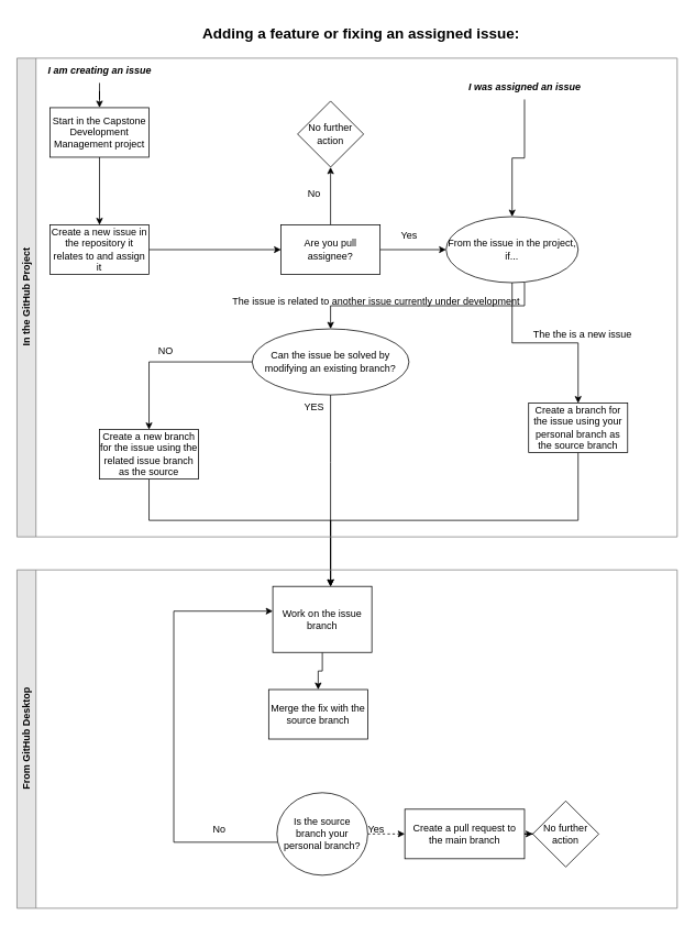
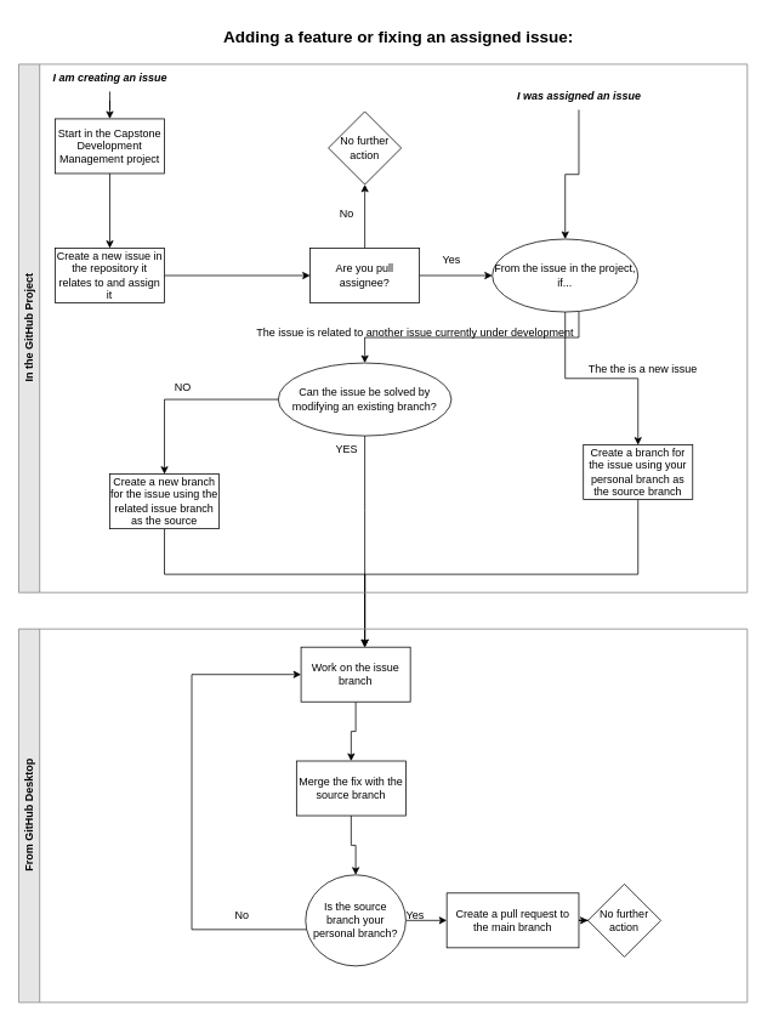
  <mxCell id="0" />
  <mxCell id="1" parent="0" />
  <mxCell id="2" value="" style="edgeStyle=orthogonalEdgeStyle;rounded=0;orthogonalLoop=1;jettySize=auto;html=1;" edge="1" parent="1" source="3" target="6"><mxGeometry relative="1" as="geometry" /></mxCell>
  <mxCell id="3" value="Start in the Capstone Development Management project" style="whiteSpace=wrap;html=1;" vertex="1" parent="1"><mxGeometry x="60" y="130" width="120" height="60" as="geometry" /></mxCell>
  <mxCell id="4" value="&amp;nbsp;&lt;span style=&quot;font-size: 18px;&quot;&gt;&lt;b&gt;Adding a feature or fixing an assigned issue:&lt;/b&gt;&lt;/span&gt;" style="text;html=1;align=center;verticalAlign=middle;resizable=0;points=[];autosize=1;strokeColor=none;fillColor=none;" vertex="1" parent="1"><mxGeometry x="230" y="20" width="410" height="40" as="geometry" /></mxCell>
  <mxCell id="5" style="edgeStyle=orthogonalEdgeStyle;rounded=0;orthogonalLoop=1;jettySize=auto;html=1;" edge="1" parent="1" source="6" target="9"><mxGeometry relative="1" as="geometry" /></mxCell>
  <mxCell id="6" value="Create a new issue in the repository it relates to and assign it" style="whiteSpace=wrap;html=1;" vertex="1" parent="1"><mxGeometry x="60" y="272" width="120" height="60" as="geometry" /></mxCell>
  <mxCell id="7" value="" style="edgeStyle=orthogonalEdgeStyle;rounded=0;orthogonalLoop=1;jettySize=auto;html=1;" edge="1" parent="1" source="9" target="23"><mxGeometry relative="1" as="geometry"><mxPoint x="540" y="301" as="targetPoint" /></mxGeometry></mxCell>
  <mxCell id="8" value="" style="edgeStyle=orthogonalEdgeStyle;rounded=0;orthogonalLoop=1;jettySize=auto;html=1;" edge="1" parent="1" source="9" target="15"><mxGeometry relative="1" as="geometry" /></mxCell>
  <mxCell id="9" value="Are you pull assignee?" style="whiteSpace=wrap;html=1;" vertex="1" parent="1"><mxGeometry x="340" y="272" width="120" height="60" as="geometry" /></mxCell>
  <mxCell id="10" value="" style="edgeStyle=orthogonalEdgeStyle;rounded=0;orthogonalLoop=1;jettySize=auto;html=1;" edge="1" parent="1" source="11" target="3"><mxGeometry relative="1" as="geometry" /></mxCell>
  <mxCell id="11" value="&lt;b&gt;&lt;i&gt;I am creating an issue&lt;/i&gt;&lt;/b&gt;" style="text;html=1;align=center;verticalAlign=middle;resizable=0;points=[];autosize=1;strokeColor=none;fillColor=none;" vertex="1" parent="1"><mxGeometry x="45" y="70" width="150" height="30" as="geometry" /></mxCell>
  <mxCell id="12" style="edgeStyle=orthogonalEdgeStyle;rounded=0;orthogonalLoop=1;jettySize=auto;html=1;" edge="1" parent="1" source="13" target="23"><mxGeometry relative="1" as="geometry" /></mxCell>
  <mxCell id="13" value="&lt;b&gt;&lt;i&gt;I was assigned an issue&lt;/i&gt;&lt;/b&gt;" style="text;html=1;align=center;verticalAlign=middle;resizable=0;points=[];autosize=1;strokeColor=none;fillColor=none;" vertex="1" parent="1"><mxGeometry x="555" y="90" width="160" height="30" as="geometry" /></mxCell>
  <mxCell id="14" value="Yes" style="text;html=1;align=center;verticalAlign=middle;resizable=0;points=[];autosize=1;strokeColor=none;fillColor=none;" vertex="1" parent="1"><mxGeometry x="475" y="270" width="40" height="30" as="geometry" /></mxCell>
  <mxCell id="15" value="No further action" style="rhombus;whiteSpace=wrap;html=1;" vertex="1" parent="1"><mxGeometry x="360" y="122" width="80" height="80" as="geometry" /></mxCell>
  <mxCell id="16" value="No" style="text;html=1;align=center;verticalAlign=middle;resizable=0;points=[];autosize=1;strokeColor=none;fillColor=none;" vertex="1" parent="1"><mxGeometry x="360" y="220" width="40" height="30" as="geometry" /></mxCell>
  <mxCell id="17" style="edgeStyle=orthogonalEdgeStyle;rounded=0;orthogonalLoop=1;jettySize=auto;html=1;" edge="1" parent="1" source="18" target="40"><mxGeometry relative="1" as="geometry"><Array as="points"><mxPoint x="700" y="630" /><mxPoint x="400" y="630" /></Array></mxGeometry></mxCell>
  <mxCell id="18" value="Create a branch for the issue using your personal branch as the source branch" style="whiteSpace=wrap;html=1;" vertex="1" parent="1"><mxGeometry x="640" y="488" width="120" height="60" as="geometry" /></mxCell>
  <mxCell id="19" value="The the is a new issue" style="text;html=1;align=center;verticalAlign=middle;resizable=0;points=[];autosize=1;strokeColor=none;fillColor=none;" vertex="1" parent="1"><mxGeometry x="630" y="390" width="150" height="30" as="geometry" /></mxCell>
  <mxCell id="20" value="The issue is related to another issue currently under development" style="text;html=1;align=center;verticalAlign=middle;resizable=0;points=[];autosize=1;strokeColor=none;fillColor=none;" vertex="1" parent="1"><mxGeometry x="270" y="350" width="370" height="30" as="geometry" /></mxCell>
  <mxCell id="21" value="" style="edgeStyle=orthogonalEdgeStyle;rounded=0;orthogonalLoop=1;jettySize=auto;html=1;" edge="1" parent="1" source="23" target="26"><mxGeometry relative="1" as="geometry"><Array as="points"><mxPoint x="635" y="370" /><mxPoint x="400" y="370" /></Array></mxGeometry></mxCell>
  <mxCell id="22" style="edgeStyle=orthogonalEdgeStyle;rounded=0;orthogonalLoop=1;jettySize=auto;html=1;" edge="1" parent="1" source="23" target="18"><mxGeometry relative="1" as="geometry" /></mxCell>
  <mxCell id="23" value="From the issue in the project, if..." style="ellipse;whiteSpace=wrap;html=1;" vertex="1" parent="1"><mxGeometry x="540" y="262" width="160" height="80" as="geometry" /></mxCell>
  <mxCell id="24" value="" style="edgeStyle=orthogonalEdgeStyle;rounded=0;orthogonalLoop=1;jettySize=auto;html=1;" edge="1" parent="1" source="26" target="29"><mxGeometry relative="1" as="geometry" /></mxCell>
  <mxCell id="25" style="edgeStyle=orthogonalEdgeStyle;rounded=0;orthogonalLoop=1;jettySize=auto;html=1;" edge="1" parent="1" source="26" target="40"><mxGeometry relative="1" as="geometry"><Array as="points"><mxPoint x="400" y="560" /><mxPoint x="400" y="560" /></Array></mxGeometry></mxCell>
  <mxCell id="26" value="Can the issue be solved by modifying an existing branch?" style="ellipse;whiteSpace=wrap;html=1;" vertex="1" parent="1"><mxGeometry x="305" y="398" width="190" height="80" as="geometry" /></mxCell>
  <mxCell id="27" value="YES" style="text;html=1;align=center;verticalAlign=middle;resizable=0;points=[];autosize=1;strokeColor=none;fillColor=none;" vertex="1" parent="1"><mxGeometry x="355" y="478" width="50" height="30" as="geometry" /></mxCell>
  <mxCell id="28" style="edgeStyle=orthogonalEdgeStyle;rounded=0;orthogonalLoop=1;jettySize=auto;html=1;" edge="1" parent="1" source="29" target="40"><mxGeometry relative="1" as="geometry"><Array as="points"><mxPoint x="180" y="630" /><mxPoint x="400" y="630" /></Array></mxGeometry></mxCell>
  <mxCell id="29" value="Create a new branch for the issue using the related issue branch as the source" style="whiteSpace=wrap;html=1;" vertex="1" parent="1"><mxGeometry x="120" y="520" width="120" height="60" as="geometry" /></mxCell>
  <mxCell id="30" value="NO" style="text;html=1;align=center;verticalAlign=middle;resizable=0;points=[];autosize=1;strokeColor=none;fillColor=none;" vertex="1" parent="1"><mxGeometry x="180" y="410" width="40" height="30" as="geometry" /></mxCell>
  <mxCell id="31" value="From GitHub Desktop" style="swimlane;horizontal=0;whiteSpace=wrap;html=1;strokeColor=#808080;fillColor=#E6E6E6;" vertex="1" parent="1"><mxGeometry x="20" y="690" width="800" height="410" as="geometry" /></mxCell>
- <mxCell id="32" value="" style="edgeStyle=orthogonalEdgeStyle;rounded=0;orthogonalLoop=1;jettySize=auto;html=1;dashed=1;" edge="1" parent="31" source="33" target="35"><mxGeometry relative="1" as="geometry" /></mxCell>
+ <mxCell id="32" value="" style="edgeStyle=orthogonalEdgeStyle;rounded=0;orthogonalLoop=1;jettySize=auto;html=1;" edge="1" parent="31" source="33" target="35"><mxGeometry relative="1" as="geometry" /></mxCell>
  <mxCell id="33" value="Is the source branch your personal branch?" style="ellipse;whiteSpace=wrap;html=1;" vertex="1" parent="31"><mxGeometry x="315" y="270" width="110" height="100" as="geometry" /></mxCell>
  <mxCell id="34" value="" style="edgeStyle=orthogonalEdgeStyle;rounded=0;orthogonalLoop=1;jettySize=auto;html=1;" edge="1" parent="31" source="35" target="38"><mxGeometry relative="1" as="geometry" /></mxCell>
  <mxCell id="35" value="Create a pull request to the main branch" style="whiteSpace=wrap;html=1;" vertex="1" parent="31"><mxGeometry x="470" y="290" width="145" height="60" as="geometry" /></mxCell>
  <mxCell id="36" value="Yes" style="text;html=1;align=center;verticalAlign=middle;resizable=0;points=[];autosize=1;strokeColor=none;fillColor=none;" vertex="1" parent="31"><mxGeometry x="415" y="300" width="40" height="30" as="geometry" /></mxCell>
  <mxCell id="37" value="No" style="text;html=1;align=center;verticalAlign=middle;resizable=0;points=[];autosize=1;strokeColor=none;fillColor=none;" vertex="1" parent="31"><mxGeometry x="225" y="300" width="40" height="30" as="geometry" /></mxCell>
  <mxCell id="38" value="No further action" style="rhombus;whiteSpace=wrap;html=1;" vertex="1" parent="31"><mxGeometry x="625" y="280" width="80" height="80" as="geometry" /></mxCell>
  <mxCell id="39" value="" style="edgeStyle=orthogonalEdgeStyle;rounded=0;orthogonalLoop=1;jettySize=auto;html=1;" edge="1" parent="31" source="40" target="41"><mxGeometry relative="1" as="geometry" /></mxCell>
- <mxCell id="40" value="Work on the issue branch" style="whiteSpace=wrap;html=1;" vertex="1" parent="31"><mxGeometry x="310" y="20" width="120" height="80" as="geometry" /></mxCell>
+ <mxCell id="40" value="Work on the issue branch" style="whiteSpace=wrap;html=1;" vertex="1" parent="31"><mxGeometry x="310" y="20" width="120" height="60" as="geometry" /></mxCell>
  <mxCell id="41" value="Merge the fix with the source branch" style="whiteSpace=wrap;html=1;" vertex="1" parent="31"><mxGeometry x="305" y="145" width="120" height="60" as="geometry" /></mxCell>
  <mxCell id="42" style="edgeStyle=orthogonalEdgeStyle;rounded=0;orthogonalLoop=1;jettySize=auto;html=1;" edge="1" parent="31" source="33" target="40"><mxGeometry relative="1" as="geometry"><Array as="points"><mxPoint x="190" y="330" /><mxPoint x="190" y="50" /></Array></mxGeometry></mxCell>
+ <mxCell id="43" value="" style="edgeStyle=orthogonalEdgeStyle;rounded=0;orthogonalLoop=1;jettySize=auto;html=1;" edge="1" parent="31" source="41" target="33"><mxGeometry relative="1" as="geometry" /></mxCell>
  <mxCell id="44" value="In the GitHub Project" style="swimlane;horizontal=0;whiteSpace=wrap;html=1;strokeColor=#808080;fillColor=#E6E6E6;" vertex="1" parent="1"><mxGeometry x="20" y="70" width="800" height="580" as="geometry" /></mxCell>
